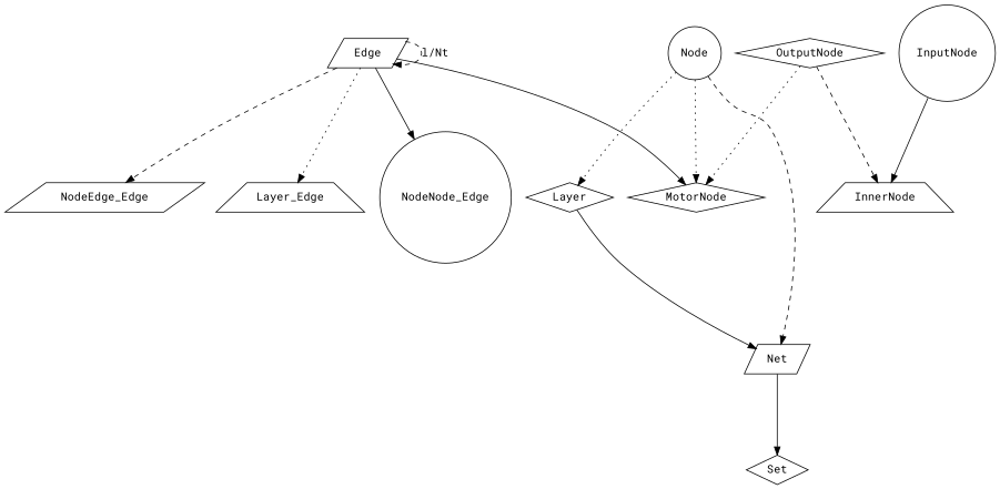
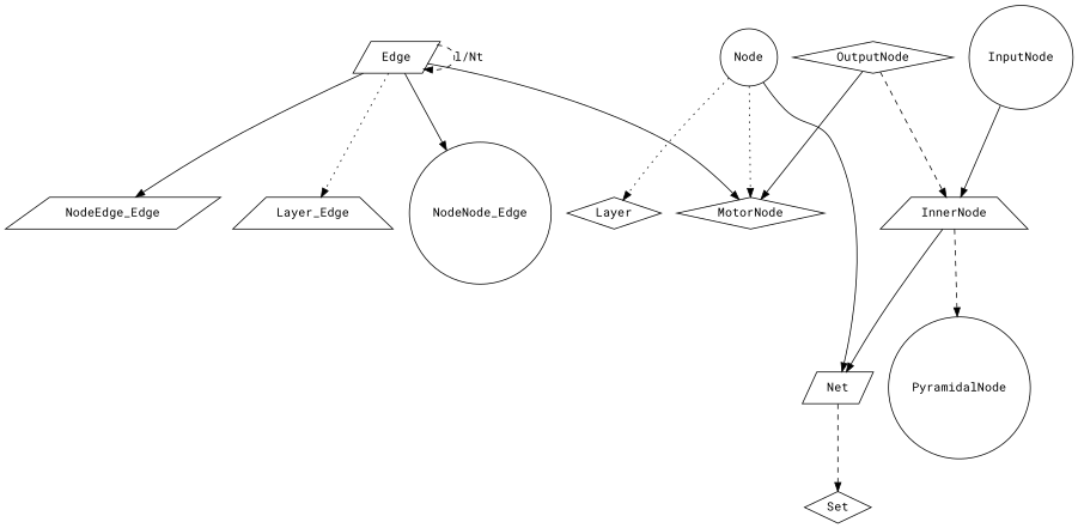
  digraph {
    fontname="Roboto Mono"
    node [fontname="Roboto Mono" shape=circle]
    edge [fontname="Roboto Mono" style=dashed]
    "Edge" [shape=parallelogram]
    NodeEdge_Edge [shape=parallelogram]
    n3 [label=Layer_Edge shape=trapezium]
    NodeNode_Edge
    MotorNode [shape=diamond]
    Net [shape=parallelogram]
    "Node"
    Layer [shape=diamond]
    Set [shape=diamond]
    InnerNode [shape=trapezium]
    InputNode
+   PyramidalNode
    OutputNode [shape=diamond]
    "Edge" -> "Edge" [label="l/Nt"]
-   "Edge" -> NodeEdge_Edge
+   "Edge" -> NodeEdge_Edge [style=solid]
    "Edge" -> n3 [style=dotted]
    "Edge" -> NodeNode_Edge [style=solid]
    "Edge" -> MotorNode [style=solid]
-   Net -> Set [style=solid]
+   Net -> Set
    "Node" -> MotorNode [style=dotted]
-   "Node" -> Net
+   "Node" -> Net [style=solid]
    "Node" -> Layer [style=dotted]
-   Layer -> Net [style=solid]
+   InnerNode -> Net [style=solid]
+   InnerNode -> PyramidalNode
    InputNode -> InnerNode [style=solid]
-   OutputNode -> MotorNode [style=dotted]
+   OutputNode -> MotorNode [style=solid]
    OutputNode -> InnerNode
  }
